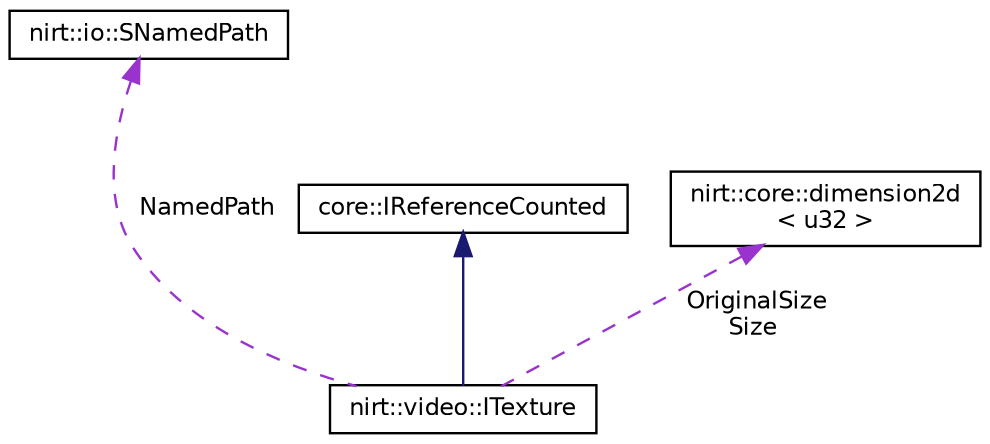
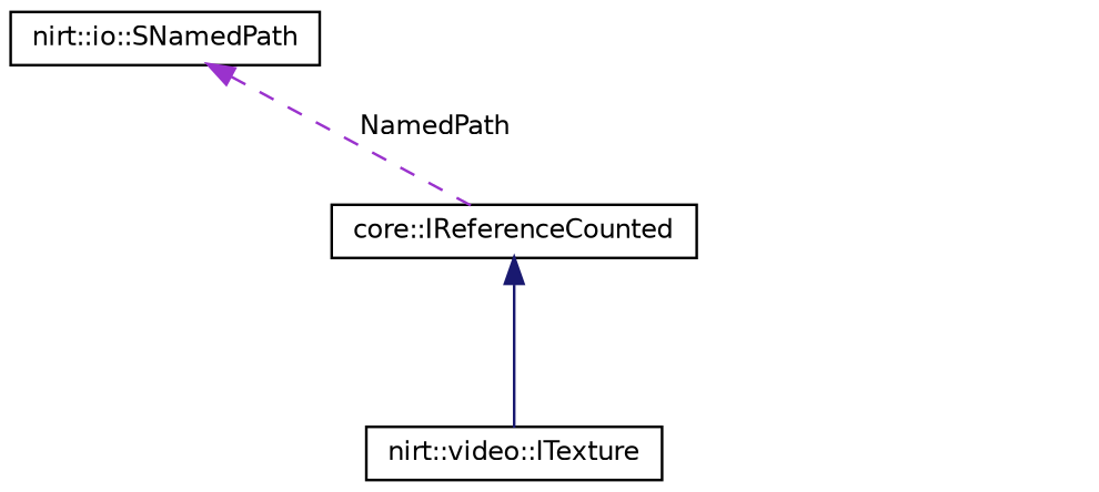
  digraph {
    node [color=black fillcolor=white fontname=Helvetica fontsize=10 shape=record style=filled]
    edge [color=darkorchid3 dir=back fontname=Helvetica fontsize=10 labelfontname=Helvetica labelfontsize=10 style=dashed]
    n1 [height=0.2 label="nirt::video::ITexture" width=0.4]
    n2 [height=0.2 label="core::IReferenceCounted" width=0.4]
    n3 [height=0.2 label="nirt::io::SNamedPath" width=0.4]
-   n4 [height=0.2 label="nirt::core::dimension2d\l\< u32 \>" width=0.4]
    n2 -> n1 [color=midnightblue style=solid]
-   n3 -> n1 [label=" NamedPath"]
-   n4 -> n1 [label=" OriginalSize\nSize"]
+   n3 -> n2 [label=" NamedPath"]
  }
